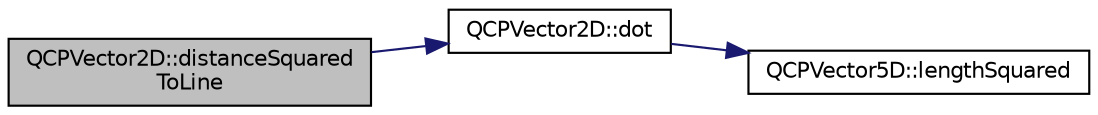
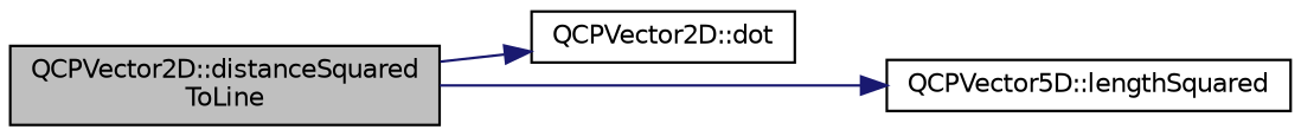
  digraph {
    rankdir=LR
    node [color=black fillcolor=white fontname=Helvetica fontsize=10 shape=record style=filled]
    edge [color=midnightblue fontname=Helvetica fontsize=10 labelfontname=Helvetica labelfontsize=10 style=solid]
    n1 [fillcolor=grey75 fontcolor=black height=0.2 label="QCPVector2D::distanceSquared\lToLine" width=0.4]
    n2 [height=0.2 label="QCPVector2D::dot" width=0.4]
    n3 [height=0.2 label="QCPVector5D::lengthSquared" width=0.4]
    n1 -> n2
-   n2 -> n3
+   n1 -> n3
  }
